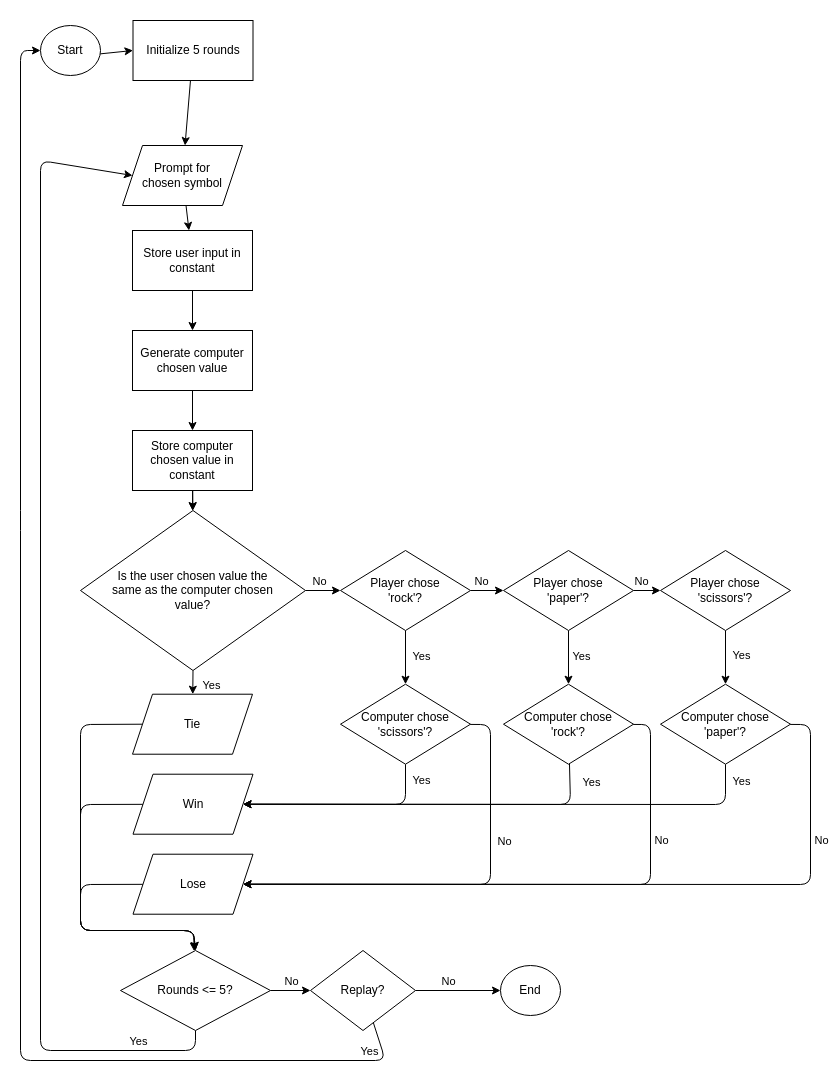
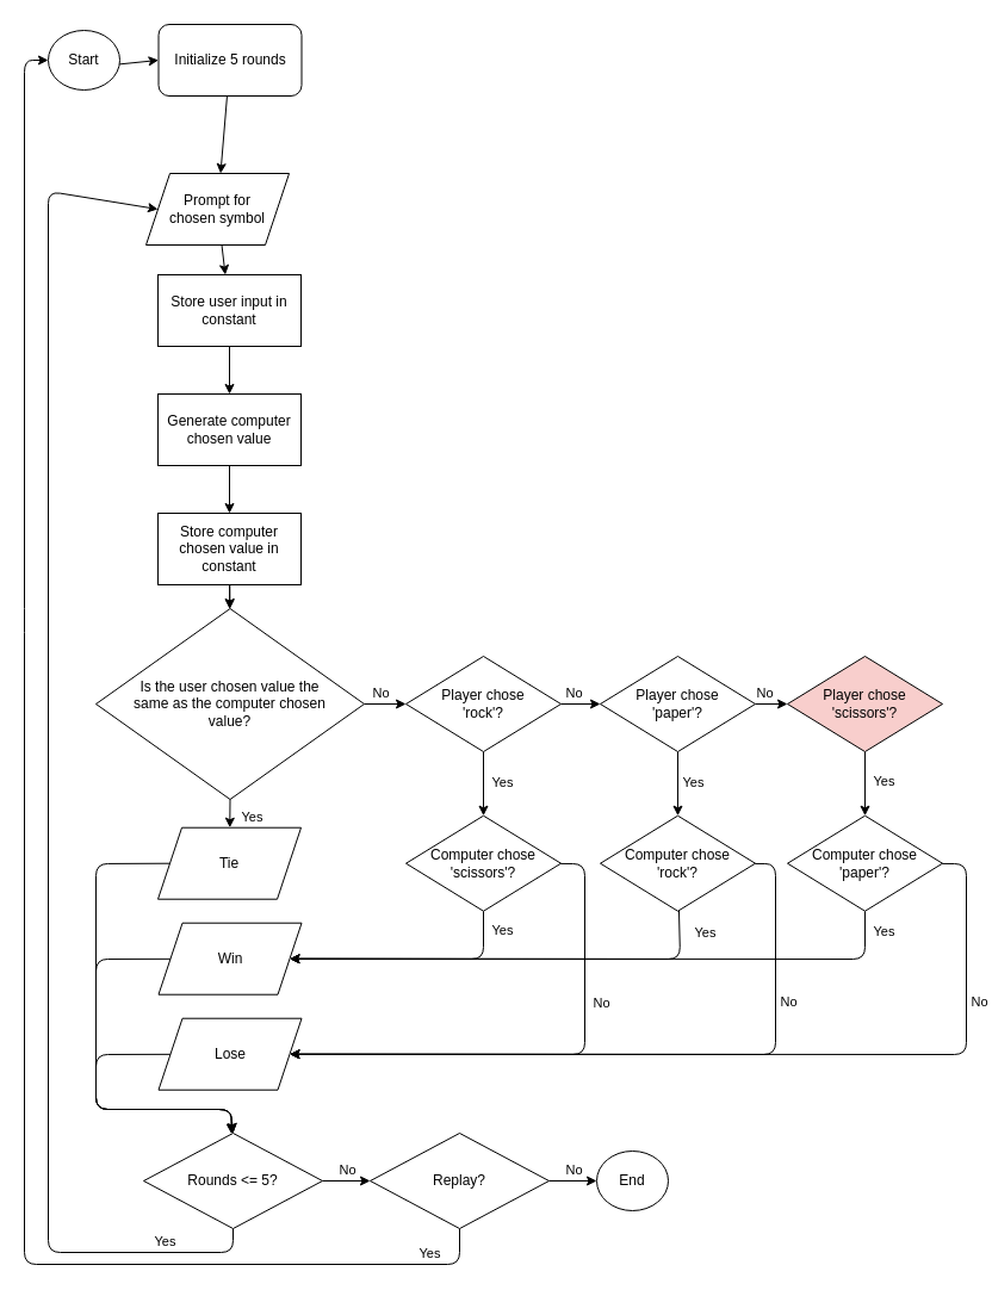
  <mxCell id="0" />
  <mxCell id="1" parent="0" />
  <mxCell id="2" value="" style="edgeStyle=none;html=1;" edge="1" parent="1" source="3" target="63"><mxGeometry relative="1" as="geometry" /></mxCell>
  <mxCell id="3" value="Start" style="ellipse;whiteSpace=wrap;html=1;" parent="1" vertex="1"><mxGeometry x="40" y="25" width="60" height="50" as="geometry" /></mxCell>
  <mxCell id="4" value="" style="edgeStyle=none;html=1;" parent="1" source="5" target="7" edge="1"><mxGeometry relative="1" as="geometry" /></mxCell>
  <mxCell id="5" value="Store user input in constant" style="rounded=0;whiteSpace=wrap;html=1;" parent="1" vertex="1"><mxGeometry x="132" y="230" width="120" height="60" as="geometry" /></mxCell>
  <mxCell id="6" value="" style="edgeStyle=none;html=1;" parent="1" source="7" target="24" edge="1"><mxGeometry relative="1" as="geometry" /></mxCell>
  <mxCell id="7" value="Generate computer chosen value" style="rounded=0;whiteSpace=wrap;html=1;" parent="1" vertex="1"><mxGeometry x="132" y="330" width="120" height="60" as="geometry" /></mxCell>
  <mxCell id="8" value="" style="edgeStyle=none;html=1;" parent="1" source="12" target="17" edge="1"><mxGeometry relative="1" as="geometry" /></mxCell>
  <mxCell id="9" value="No" style="edgeLabel;html=1;align=center;verticalAlign=middle;resizable=0;points=[];" parent="8" vertex="1" connectable="0"><mxGeometry x="0.39" y="-2" relative="1" as="geometry"><mxPoint x="-11" y="-12" as="offset" /></mxGeometry></mxCell>
  <mxCell id="10" value="" style="edgeStyle=none;html=1;exitX=0.5;exitY=1;exitDx=0;exitDy=0;" parent="1" source="12" target="19" edge="1"><mxGeometry relative="1" as="geometry"><mxPoint x="192.234" y="653.521" as="sourcePoint" /></mxGeometry></mxCell>
  <mxCell id="11" value="Yes" style="edgeLabel;html=1;align=center;verticalAlign=middle;resizable=0;points=[];" parent="10" vertex="1" connectable="0"><mxGeometry x="-0.368" y="-2" relative="1" as="geometry"><mxPoint x="20" y="8" as="offset" /></mxGeometry></mxCell>
  <mxCell id="12" value="Is the user chosen value the&lt;br&gt;same as the computer chosen&lt;br&gt;value?" style="rhombus;whiteSpace=wrap;html=1;" parent="1" vertex="1"><mxGeometry x="80" y="510" width="225" height="160" as="geometry" /></mxCell>
  <mxCell id="13" value="" style="edgeStyle=none;html=1;" edge="1" parent="1" source="17" target="34"><mxGeometry relative="1" as="geometry" /></mxCell>
  <mxCell id="14" value="Yes" style="edgeLabel;html=1;align=center;verticalAlign=middle;resizable=0;points=[];" vertex="1" connectable="0" parent="13"><mxGeometry x="-0.4" y="-2" relative="1" as="geometry"><mxPoint x="17" y="9" as="offset" /></mxGeometry></mxCell>
  <mxCell id="15" value="" style="edgeStyle=none;html=1;" edge="1" parent="1" source="17" target="43"><mxGeometry relative="1" as="geometry" /></mxCell>
  <mxCell id="16" value="No" style="edgeLabel;html=1;align=center;verticalAlign=middle;resizable=0;points=[];" vertex="1" connectable="0" parent="15"><mxGeometry x="-0.469" y="-2" relative="1" as="geometry"><mxPoint x="1" y="-12" as="offset" /></mxGeometry></mxCell>
  <mxCell id="17" value="Player chose&lt;br&gt;'rock'?" style="rhombus;whiteSpace=wrap;html=1;" parent="1" vertex="1"><mxGeometry x="340" y="550" width="130" height="80" as="geometry" /></mxCell>
  <mxCell id="18" style="edgeStyle=none;html=1;exitX=0;exitY=0.5;exitDx=0;exitDy=0;entryX=0.5;entryY=0;entryDx=0;entryDy=0;" edge="1" parent="1" source="19" target="29"><mxGeometry relative="1" as="geometry"><Array as="points"><mxPoint x="80" y="724" /><mxPoint x="80" y="930" /><mxPoint x="130" y="930" /><mxPoint x="193" y="930" /></Array></mxGeometry></mxCell>
  <mxCell id="19" value="Tie" style="shape=parallelogram;perimeter=parallelogramPerimeter;whiteSpace=wrap;html=1;fixedSize=1;" parent="1" vertex="1"><mxGeometry x="132" y="693.71" width="120" height="60" as="geometry" /></mxCell>
  <mxCell id="20" value="" style="edgeStyle=none;html=1;" parent="1" source="21" target="5" edge="1"><mxGeometry relative="1" as="geometry" /></mxCell>
  <mxCell id="21" value="Prompt for&lt;br&gt;chosen symbol" style="shape=parallelogram;perimeter=parallelogramPerimeter;whiteSpace=wrap;html=1;fixedSize=1;" parent="1" vertex="1"><mxGeometry x="122" y="145" width="120" height="60" as="geometry" /></mxCell>
  <mxCell id="22" value="" style="edgeStyle=none;html=1;" parent="1" target="12" edge="1"><mxGeometry relative="1" as="geometry"><mxPoint x="192.1" y="470" as="sourcePoint" /></mxGeometry></mxCell>
  <mxCell id="23" value="" style="edgeStyle=none;html=1;" edge="1" parent="1" source="24" target="12"><mxGeometry relative="1" as="geometry" /></mxCell>
  <mxCell id="24" value="Store computer chosen value in constant" style="rounded=0;whiteSpace=wrap;html=1;" parent="1" vertex="1"><mxGeometry x="132" y="430" width="120" height="60" as="geometry" /></mxCell>
  <mxCell id="25" style="edgeStyle=none;html=1;entryX=0;entryY=0.5;entryDx=0;entryDy=0;exitX=0.5;exitY=1;exitDx=0;exitDy=0;" parent="1" source="29" target="21" edge="1"><mxGeometry relative="1" as="geometry"><Array as="points"><mxPoint x="195" y="1050" /><mxPoint x="40" y="1050" /><mxPoint x="40" y="160" /></Array></mxGeometry></mxCell>
  <mxCell id="26" value="Yes" style="edgeLabel;html=1;align=center;verticalAlign=middle;resizable=0;points=[];" vertex="1" connectable="0" parent="25"><mxGeometry x="-0.902" relative="1" as="geometry"><mxPoint x="-21" y="-10" as="offset" /></mxGeometry></mxCell>
  <mxCell id="27" value="" style="edgeStyle=none;html=1;" edge="1" parent="1" source="29" target="61"><mxGeometry relative="1" as="geometry" /></mxCell>
  <mxCell id="28" value="No" style="edgeLabel;html=1;align=center;verticalAlign=middle;resizable=0;points=[];" vertex="1" connectable="0" parent="27"><mxGeometry x="-0.462" y="3" relative="1" as="geometry"><mxPoint x="9" y="-7" as="offset" /></mxGeometry></mxCell>
  <mxCell id="29" value="Rounds &amp;lt;= 5?" style="rhombus;whiteSpace=wrap;html=1;" parent="1" vertex="1"><mxGeometry x="120" y="950" width="150" height="80" as="geometry" /></mxCell>
  <mxCell id="30" style="edgeStyle=none;html=1;entryX=1;entryY=0.5;entryDx=0;entryDy=0;" edge="1" parent="1" source="34" target="36"><mxGeometry relative="1" as="geometry"><Array as="points"><mxPoint x="405" y="804" /></Array></mxGeometry></mxCell>
  <mxCell id="31" value="Yes" style="edgeLabel;html=1;align=center;verticalAlign=middle;resizable=0;points=[];" vertex="1" connectable="0" parent="30"><mxGeometry x="-0.887" y="-2" relative="1" as="geometry"><mxPoint x="17" y="5" as="offset" /></mxGeometry></mxCell>
  <mxCell id="32" style="edgeStyle=none;html=1;entryX=1;entryY=0.5;entryDx=0;entryDy=0;" edge="1" parent="1" source="34" target="38"><mxGeometry relative="1" as="geometry"><Array as="points"><mxPoint x="490" y="724" /><mxPoint x="490" y="884" /></Array></mxGeometry></mxCell>
  <mxCell id="33" value="No" style="edgeLabel;html=1;align=center;verticalAlign=middle;resizable=0;points=[];" vertex="1" connectable="0" parent="32"><mxGeometry x="-0.359" y="2" relative="1" as="geometry"><mxPoint x="11" as="offset" /></mxGeometry></mxCell>
  <mxCell id="34" value="Computer chose&lt;br&gt;'scissors'?" style="rhombus;whiteSpace=wrap;html=1;" vertex="1" parent="1"><mxGeometry x="340" y="683.71" width="130" height="80" as="geometry" /></mxCell>
  <mxCell id="35" style="edgeStyle=none;html=1;entryX=0.5;entryY=0;entryDx=0;entryDy=0;" edge="1" parent="1" source="36" target="29"><mxGeometry relative="1" as="geometry"><Array as="points"><mxPoint x="80" y="804" /><mxPoint x="80" y="930" /><mxPoint x="193" y="930" /></Array></mxGeometry></mxCell>
  <mxCell id="36" value="Win" style="shape=parallelogram;perimeter=parallelogramPerimeter;whiteSpace=wrap;html=1;fixedSize=1;" vertex="1" parent="1"><mxGeometry x="132.5" y="773.71" width="120" height="60" as="geometry" /></mxCell>
  <mxCell id="37" style="edgeStyle=none;html=1;" edge="1" parent="1" source="38" target="29"><mxGeometry relative="1" as="geometry"><Array as="points"><mxPoint x="80" y="884" /><mxPoint x="80" y="930" /><mxPoint x="193" y="930" /></Array></mxGeometry></mxCell>
  <mxCell id="38" value="Lose" style="shape=parallelogram;perimeter=parallelogramPerimeter;whiteSpace=wrap;html=1;fixedSize=1;" vertex="1" parent="1"><mxGeometry x="132.5" y="853.71" width="120" height="60" as="geometry" /></mxCell>
  <mxCell id="39" value="" style="edgeStyle=none;html=1;" edge="1" parent="1" source="43" target="48"><mxGeometry relative="1" as="geometry" /></mxCell>
  <mxCell id="40" value="Yes" style="edgeLabel;html=1;align=center;verticalAlign=middle;resizable=0;points=[];" vertex="1" connectable="0" parent="39"><mxGeometry x="-0.335" y="2" relative="1" as="geometry"><mxPoint x="10" y="7" as="offset" /></mxGeometry></mxCell>
  <mxCell id="41" value="" style="edgeStyle=none;html=1;" edge="1" parent="1" source="43" target="51"><mxGeometry relative="1" as="geometry" /></mxCell>
  <mxCell id="42" value="No" style="edgeLabel;html=1;align=center;verticalAlign=middle;resizable=0;points=[];" vertex="1" connectable="0" parent="41"><mxGeometry x="-0.584" y="1" relative="1" as="geometry"><mxPoint x="1" y="-9" as="offset" /></mxGeometry></mxCell>
  <mxCell id="43" value="Player chose&lt;br&gt;'paper'?" style="rhombus;whiteSpace=wrap;html=1;" vertex="1" parent="1"><mxGeometry x="503" y="550" width="130" height="80" as="geometry" /></mxCell>
  <mxCell id="44" style="edgeStyle=none;html=1;entryX=1;entryY=0.5;entryDx=0;entryDy=0;" edge="1" parent="1" source="48" target="36"><mxGeometry relative="1" as="geometry"><Array as="points"><mxPoint x="570" y="804" /></Array></mxGeometry></mxCell>
  <mxCell id="45" value="Yes" style="edgeLabel;html=1;align=center;verticalAlign=middle;resizable=0;points=[];" vertex="1" connectable="0" parent="44"><mxGeometry x="-0.934" y="4" relative="1" as="geometry"><mxPoint x="17" y="6" as="offset" /></mxGeometry></mxCell>
  <mxCell id="46" style="edgeStyle=none;html=1;entryX=1;entryY=0.5;entryDx=0;entryDy=0;" edge="1" parent="1" source="48" target="38"><mxGeometry relative="1" as="geometry"><Array as="points"><mxPoint x="650" y="724" /><mxPoint x="650" y="884" /></Array></mxGeometry></mxCell>
  <mxCell id="47" value="No" style="edgeLabel;html=1;align=center;verticalAlign=middle;resizable=0;points=[];" vertex="1" connectable="0" parent="46"><mxGeometry x="-0.544" y="1" relative="1" as="geometry"><mxPoint x="9" as="offset" /></mxGeometry></mxCell>
  <mxCell id="48" value="Computer chose&lt;br&gt;'rock'?" style="rhombus;whiteSpace=wrap;html=1;" vertex="1" parent="1"><mxGeometry x="503" y="683.71" width="130" height="80" as="geometry" /></mxCell>
  <mxCell id="49" value="" style="edgeStyle=none;html=1;" edge="1" parent="1" source="51" target="56"><mxGeometry relative="1" as="geometry" /></mxCell>
  <mxCell id="50" value="Yes" style="edgeLabel;html=1;align=center;verticalAlign=middle;resizable=0;points=[];" vertex="1" connectable="0" parent="49"><mxGeometry x="-0.22" y="1" relative="1" as="geometry"><mxPoint x="14" y="3" as="offset" /></mxGeometry></mxCell>
- <mxCell id="51" value="Player chose&lt;br&gt;'scissors'?" style="rhombus;whiteSpace=wrap;html=1;" vertex="1" parent="1"><mxGeometry x="660" y="550" width="130" height="80" as="geometry" /></mxCell>
+ <mxCell id="51" value="Player chose&lt;br&gt;'scissors'?" style="rhombus;whiteSpace=wrap;html=1;fillColor=#f8cecc;" vertex="1" parent="1"><mxGeometry x="660" y="550" width="130" height="80" as="geometry" /></mxCell>
  <mxCell id="52" style="edgeStyle=none;html=1;entryX=1;entryY=0.5;entryDx=0;entryDy=0;" edge="1" parent="1" source="56" target="36"><mxGeometry relative="1" as="geometry"><Array as="points"><mxPoint x="725" y="804" /></Array></mxGeometry></mxCell>
  <mxCell id="53" value="Yes" style="edgeLabel;html=1;align=center;verticalAlign=middle;resizable=0;points=[];" vertex="1" connectable="0" parent="52"><mxGeometry x="-0.959" y="-2" relative="1" as="geometry"><mxPoint x="17" y="6" as="offset" /></mxGeometry></mxCell>
  <mxCell id="54" style="edgeStyle=none;html=1;entryX=1;entryY=0.5;entryDx=0;entryDy=0;" edge="1" parent="1" source="56" target="38"><mxGeometry relative="1" as="geometry"><Array as="points"><mxPoint x="810" y="724" /><mxPoint x="810" y="884" /></Array></mxGeometry></mxCell>
  <mxCell id="55" value="No" style="edgeLabel;html=1;align=center;verticalAlign=middle;resizable=0;points=[];" vertex="1" connectable="0" parent="54"><mxGeometry x="-0.636" y="2" relative="1" as="geometry"><mxPoint x="8" as="offset" /></mxGeometry></mxCell>
  <mxCell id="56" value="Computer chose&lt;br&gt;'paper'?" style="rhombus;whiteSpace=wrap;html=1;" vertex="1" parent="1"><mxGeometry x="660" y="683.71" width="130" height="80" as="geometry" /></mxCell>
  <mxCell id="57" value="" style="edgeStyle=none;html=1;" edge="1" parent="1" source="61" target="64"><mxGeometry relative="1" as="geometry" /></mxCell>
  <mxCell id="58" value="No" style="edgeLabel;html=1;align=center;verticalAlign=middle;resizable=0;points=[];" vertex="1" connectable="0" parent="57"><mxGeometry x="-0.462" relative="1" as="geometry"><mxPoint x="9" y="-10" as="offset" /></mxGeometry></mxCell>
  <mxCell id="59" style="edgeStyle=none;html=1;entryX=0;entryY=0.5;entryDx=0;entryDy=0;" edge="1" parent="1" source="61" target="3"><mxGeometry relative="1" as="geometry"><Array as="points"><mxPoint x="385" y="1060" /><mxPoint x="20" y="1060" /><mxPoint x="20" y="520" /><mxPoint x="20" y="50" /></Array></mxGeometry></mxCell>
  <mxCell id="60" value="Yes" style="edgeLabel;html=1;align=center;verticalAlign=middle;resizable=0;points=[];" vertex="1" connectable="0" parent="59"><mxGeometry x="-0.894" y="-1" relative="1" as="geometry"><mxPoint x="20" y="-9" as="offset" /></mxGeometry></mxCell>
- <mxCell id="61" value="Replay?" style="rhombus;whiteSpace=wrap;html=1;" vertex="1" parent="1"><mxGeometry x="310" y="950" width="105" height="80" as="geometry" /></mxCell>
+ <mxCell id="61" value="Replay?" style="rhombus;whiteSpace=wrap;html=1;" vertex="1" parent="1"><mxGeometry x="310" y="950" width="150" height="80" as="geometry" /></mxCell>
  <mxCell id="62" value="" style="edgeStyle=none;html=1;" edge="1" parent="1" source="63" target="21"><mxGeometry relative="1" as="geometry" /></mxCell>
- <mxCell id="63" value="Initialize 5 rounds" style="rounded=0;whiteSpace=wrap;html=1;" vertex="1" parent="1"><mxGeometry x="132.5" y="20" width="120" height="60" as="geometry" /></mxCell>
+ <mxCell id="63" value="Initialize 5 rounds" style="whiteSpace=wrap;html=1;rounded=1;" vertex="1" parent="1"><mxGeometry x="132.5" y="20" width="120" height="60" as="geometry" /></mxCell>
  <mxCell id="64" value="End" style="ellipse;whiteSpace=wrap;html=1;" vertex="1" parent="1"><mxGeometry x="500" y="965" width="60" height="50" as="geometry" /></mxCell>
